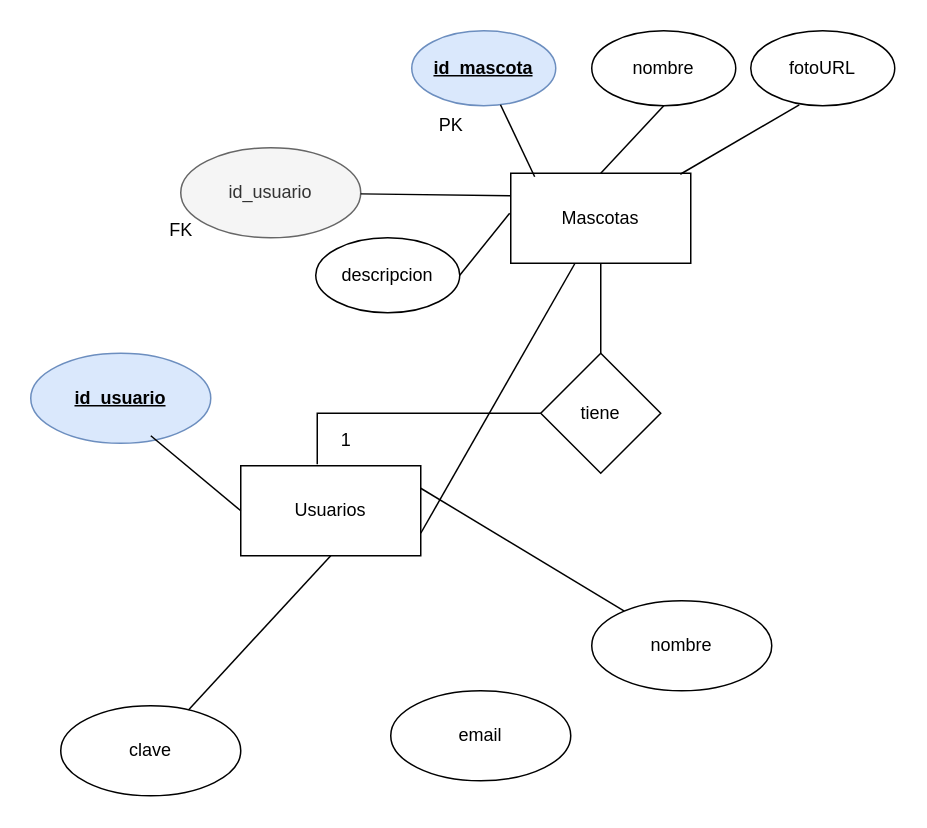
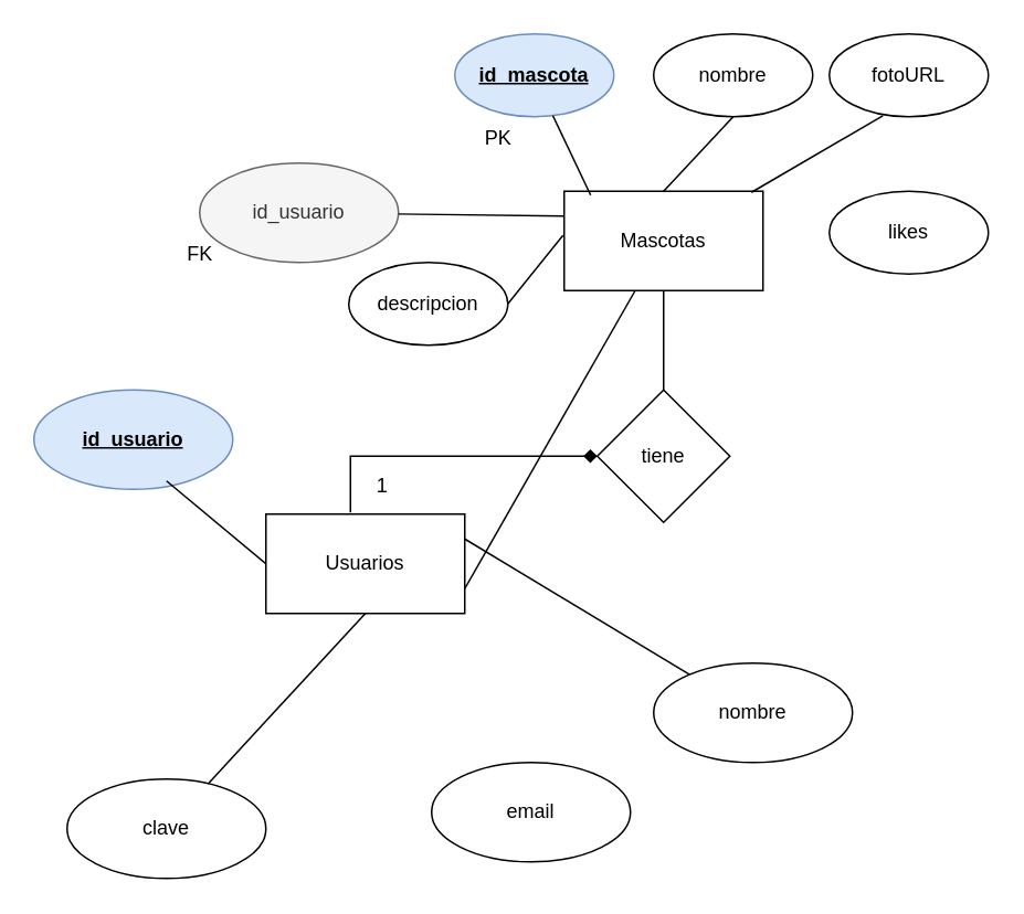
  <mxCell id="0" />
  <mxCell id="1" parent="0" />
  <mxCell id="2" value="Mascotas" style="rounded=0;whiteSpace=wrap;html=1;" parent="1" vertex="1"><mxGeometry x="340" y="115" width="120" height="60" as="geometry" /></mxCell>
  <mxCell id="3" value="id_mascota" style="ellipse;whiteSpace=wrap;html=1;fillColor=#dae8fc;strokeColor=#6c8ebf;fontStyle=5" parent="1" vertex="1"><mxGeometry x="274" y="20" width="96" height="50" as="geometry" /></mxCell>
  <mxCell id="4" value="nombre" style="ellipse;whiteSpace=wrap;html=1;" parent="1" vertex="1"><mxGeometry x="394" y="20" width="96" height="50" as="geometry" /></mxCell>
  <mxCell id="5" value="fotoURL" style="ellipse;whiteSpace=wrap;html=1;" parent="1" vertex="1"><mxGeometry x="500" y="20" width="96" height="50" as="geometry" /></mxCell>
+ <mxCell id="6" value="likes" style="ellipse;whiteSpace=wrap;html=1;" parent="1" vertex="1"><mxGeometry x="500" y="115" width="96" height="50" as="geometry" /></mxCell>
  <mxCell id="7" value="descripcion" style="ellipse;whiteSpace=wrap;html=1;" parent="1" vertex="1"><mxGeometry x="210" y="158" width="96" height="50" as="geometry" /></mxCell>
  <mxCell id="8" value="" style="endArrow=none;html=1;rounded=0;exitX=0.133;exitY=0.039;exitDx=0;exitDy=0;exitPerimeter=0;" parent="1" source="2" target="3" edge="1"><mxGeometry width="50" height="50" relative="1" as="geometry"><mxPoint x="320" y="140" as="sourcePoint" /><mxPoint x="370" y="90" as="targetPoint" /></mxGeometry></mxCell>
  <mxCell id="9" value="" style="endArrow=none;html=1;rounded=0;entryX=0.5;entryY=1;entryDx=0;entryDy=0;exitX=0.5;exitY=0;exitDx=0;exitDy=0;" parent="1" source="2" target="4" edge="1"><mxGeometry width="50" height="50" relative="1" as="geometry"><mxPoint x="400" y="120" as="sourcePoint" /><mxPoint x="450" y="70" as="targetPoint" /></mxGeometry></mxCell>
  <mxCell id="10" value="" style="endArrow=none;html=1;rounded=0;entryX=0.337;entryY=0.987;entryDx=0;entryDy=0;entryPerimeter=0;exitX=0.942;exitY=0.011;exitDx=0;exitDy=0;exitPerimeter=0;" parent="1" source="2" target="5" edge="1"><mxGeometry width="50" height="50" relative="1" as="geometry"><mxPoint x="480" y="130" as="sourcePoint" /><mxPoint x="530" y="80" as="targetPoint" /></mxGeometry></mxCell>
  <mxCell id="11" value="" style="endArrow=none;html=1;rounded=0;entryX=-0.006;entryY=0.444;entryDx=0;entryDy=0;entryPerimeter=0;exitX=1;exitY=0.5;exitDx=0;exitDy=0;" parent="1" source="7" target="2" edge="1"><mxGeometry width="50" height="50" relative="1" as="geometry"><mxPoint x="260" y="230" as="sourcePoint" /><mxPoint x="310" y="180" as="targetPoint" /></mxGeometry></mxCell>
  <mxCell id="12" value="PK" style="text;html=1;align=center;verticalAlign=middle;resizable=0;points=[];autosize=1;strokeColor=none;fillColor=none;" parent="1" vertex="1"><mxGeometry x="280" y="68" width="40" height="30" as="geometry" /></mxCell>
  <mxCell id="13" value="Usuarios" style="rounded=0;whiteSpace=wrap;html=1;" parent="1" vertex="1"><mxGeometry x="160" y="310" width="120" height="60" as="geometry" /></mxCell>
  <mxCell id="14" value="id_usuario" style="ellipse;whiteSpace=wrap;html=1;fillColor=#dae8fc;strokeColor=#6c8ebf;fontStyle=5" parent="1" vertex="1"><mxGeometry x="20" y="235" width="120" height="60" as="geometry" /></mxCell>
  <mxCell id="15" value="nombre" style="ellipse;whiteSpace=wrap;html=1;" parent="1" vertex="1"><mxGeometry x="394" y="400" width="120" height="60" as="geometry" /></mxCell>
  <mxCell id="16" value="email" style="ellipse;whiteSpace=wrap;html=1;" parent="1" vertex="1"><mxGeometry x="260" y="460" width="120" height="60" as="geometry" /></mxCell>
  <mxCell id="17" value="clave" style="ellipse;whiteSpace=wrap;html=1;" parent="1" vertex="1"><mxGeometry x="40" y="470" width="120" height="60" as="geometry" /></mxCell>
  <mxCell id="18" value="" style="endArrow=none;html=1;rounded=0;exitX=0.667;exitY=0.917;exitDx=0;exitDy=0;exitPerimeter=0;entryX=0;entryY=0.5;entryDx=0;entryDy=0;" parent="1" source="14" edge="1" target="13"><mxGeometry width="50" height="50" relative="1" as="geometry"><mxPoint x="160" y="310" as="sourcePoint" /><mxPoint x="210" y="260" as="targetPoint" /></mxGeometry></mxCell>
  <mxCell id="19" value="" style="endArrow=none;html=1;rounded=0;exitX=1;exitY=0.25;exitDx=0;exitDy=0;" parent="1" source="13" target="15" edge="1"><mxGeometry width="50" height="50" relative="1" as="geometry"><mxPoint x="330" y="270" as="sourcePoint" /><mxPoint x="380" y="220" as="targetPoint" /></mxGeometry></mxCell>
  <mxCell id="20" value="" style="endArrow=none;html=1;rounded=0;exitX=1;exitY=0.75;exitDx=0;exitDy=0;" parent="1" source="13" target="2" edge="1"><mxGeometry width="50" height="50" relative="1" as="geometry"><mxPoint x="290" y="370" as="sourcePoint" /><mxPoint x="340" y="320" as="targetPoint" /></mxGeometry></mxCell>
  <mxCell id="21" value="" style="endArrow=none;html=1;rounded=0;entryX=0.5;entryY=1;entryDx=0;entryDy=0;" parent="1" source="17" target="13" edge="1"><mxGeometry width="50" height="50" relative="1" as="geometry"><mxPoint x="160" y="400" as="sourcePoint" /><mxPoint x="210" y="350" as="targetPoint" /></mxGeometry></mxCell>
  <mxCell id="22" value="tiene" style="rhombus;whiteSpace=wrap;html=1;" vertex="1" parent="1"><mxGeometry x="360" y="235" width="80" height="80" as="geometry" /></mxCell>
- <mxCell id="23" value="" style="endArrow=none;html=1;rounded=0;entryX=0;entryY=0.5;entryDx=0;entryDy=0;exitX=0.425;exitY=-0.017;exitDx=0;exitDy=0;exitPerimeter=0;" edge="1" parent="1" source="13" target="22"><mxGeometry width="50" height="50" relative="1" as="geometry"><mxPoint x="270" y="270" as="sourcePoint" /><mxPoint x="320" y="220" as="targetPoint" /><Array as="points"><mxPoint x="211" y="275" /></Array></mxGeometry></mxCell>
+ <mxCell id="23" value="" style="endArrow=diamond;html=1;rounded=0;entryX=0;entryY=0.5;entryDx=0;entryDy=0;exitX=0.425;exitY=-0.017;exitDx=0;exitDy=0;exitPerimeter=0;" edge="1" parent="1" source="13" target="22"><mxGeometry width="50" height="50" relative="1" as="geometry"><mxPoint x="270" y="270" as="sourcePoint" /><mxPoint x="320" y="220" as="targetPoint" /><Array as="points"><mxPoint x="211" y="275" /></Array></mxGeometry></mxCell>
  <mxCell id="24" value="" style="endArrow=none;html=1;rounded=0;entryX=0.5;entryY=1;entryDx=0;entryDy=0;" edge="1" parent="1" source="22" target="2"><mxGeometry width="50" height="50" relative="1" as="geometry"><mxPoint x="370" y="280" as="sourcePoint" /><mxPoint x="420" y="230" as="targetPoint" /></mxGeometry></mxCell>
  <mxCell id="25" value="1" style="text;html=1;align=center;verticalAlign=middle;resizable=0;points=[];autosize=1;strokeColor=none;fillColor=none;" vertex="1" parent="1"><mxGeometry x="215" y="278" width="30" height="30" as="geometry" /></mxCell>
  <mxCell id="26" value="id_usuario" style="ellipse;whiteSpace=wrap;html=1;fillColor=#f5f5f5;strokeColor=#666666;fontStyle=0;fontColor=#333333;" vertex="1" parent="1"><mxGeometry x="120" y="98" width="120" height="60" as="geometry" /></mxCell>
  <mxCell id="27" value="" style="endArrow=none;html=1;rounded=0;entryX=0;entryY=0.25;entryDx=0;entryDy=0;" edge="1" parent="1" source="26" target="2"><mxGeometry width="50" height="50" relative="1" as="geometry"><mxPoint x="100" y="80" as="sourcePoint" /><mxPoint x="150" y="30" as="targetPoint" /></mxGeometry></mxCell>
  <mxCell id="28" value="FK" style="text;html=1;align=center;verticalAlign=middle;resizable=0;points=[];autosize=1;strokeColor=none;fillColor=none;" vertex="1" parent="1"><mxGeometry x="100" y="138" width="40" height="30" as="geometry" /></mxCell>
